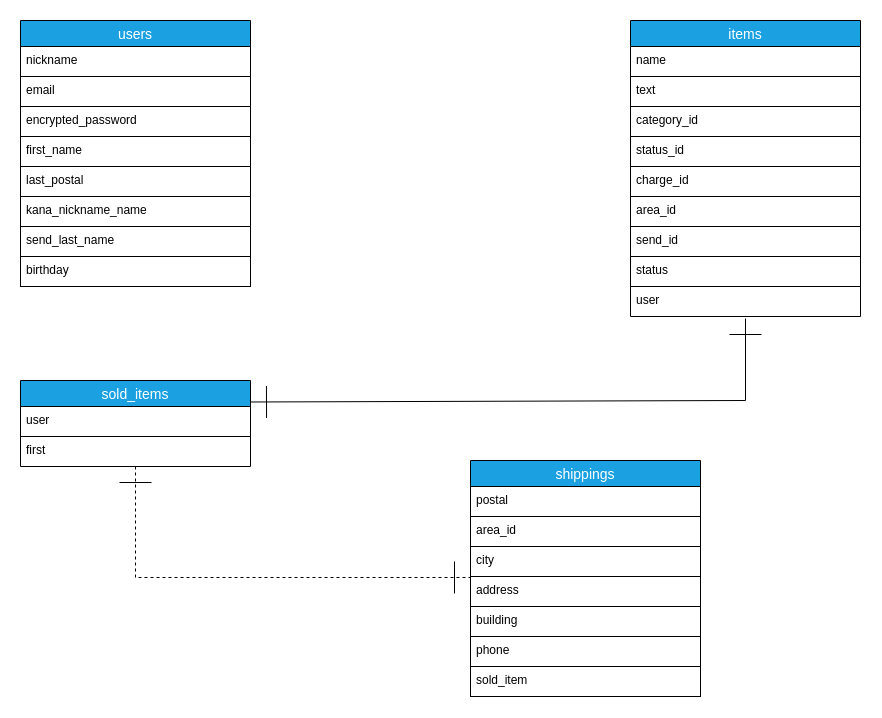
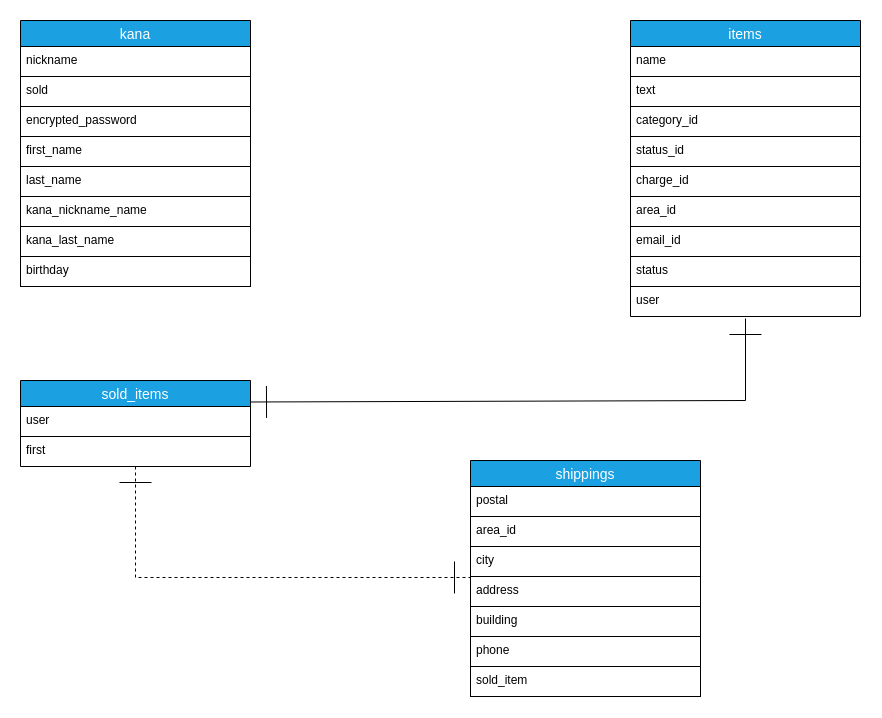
  <mxCell id="0" />
  <mxCell id="1" parent="0" />
- <mxCell id="2" value="users" style="swimlane;fontStyle=0;childLayout=stackLayout;horizontal=1;startSize=26;horizontalStack=0;resizeParent=1;resizeParentMax=0;resizeLast=0;collapsible=1;marginBottom=0;align=center;fontSize=14;strokeColor=default;fillColor=#1ba1e2;fontColor=#ffffff;" parent="1" vertex="1"><mxGeometry x="20" y="20" width="230" height="266" as="geometry" /></mxCell>
+ <mxCell id="2" value="kana" style="swimlane;fontStyle=0;childLayout=stackLayout;horizontal=1;startSize=26;horizontalStack=0;resizeParent=1;resizeParentMax=0;resizeLast=0;collapsible=1;marginBottom=0;align=center;fontSize=14;strokeColor=default;fillColor=#1ba1e2;fontColor=#ffffff;" parent="1" vertex="1"><mxGeometry x="20" y="20" width="230" height="266" as="geometry" /></mxCell>
  <mxCell id="3" value="nickname" style="text;strokeColor=default;fillColor=none;spacingLeft=4;spacingRight=4;overflow=hidden;rotatable=0;points=[[0,0.5],[1,0.5]];portConstraint=eastwest;fontSize=12;" parent="2" vertex="1"><mxGeometry y="26" width="230" height="30" as="geometry" /></mxCell>
- <mxCell id="4" value="email" style="text;strokeColor=default;fillColor=none;spacingLeft=4;spacingRight=4;overflow=hidden;rotatable=0;points=[[0,0.5],[1,0.5]];portConstraint=eastwest;fontSize=12;" parent="2" vertex="1"><mxGeometry y="56" width="230" height="30" as="geometry" /></mxCell>
+ <mxCell id="4" value="sold" style="text;strokeColor=default;fillColor=none;spacingLeft=4;spacingRight=4;overflow=hidden;rotatable=0;points=[[0,0.5],[1,0.5]];portConstraint=eastwest;fontSize=12;" parent="2" vertex="1"><mxGeometry y="56" width="230" height="30" as="geometry" /></mxCell>
  <mxCell id="5" value="encrypted_password" style="text;strokeColor=default;fillColor=none;spacingLeft=4;spacingRight=4;overflow=hidden;rotatable=0;points=[[0,0.5],[1,0.5]];portConstraint=eastwest;fontSize=12;" parent="2" vertex="1"><mxGeometry y="86" width="230" height="30" as="geometry" /></mxCell>
  <mxCell id="6" value="first_name" style="text;strokeColor=default;fillColor=none;spacingLeft=4;spacingRight=4;overflow=hidden;rotatable=0;points=[[0,0.5],[1,0.5]];portConstraint=eastwest;fontSize=12;" parent="2" vertex="1"><mxGeometry y="116" width="230" height="30" as="geometry" /></mxCell>
- <mxCell id="7" value="last_postal" style="text;strokeColor=default;fillColor=none;spacingLeft=4;spacingRight=4;overflow=hidden;rotatable=0;points=[[0,0.5],[1,0.5]];portConstraint=eastwest;fontSize=12;" parent="2" vertex="1"><mxGeometry y="146" width="230" height="30" as="geometry" /></mxCell>
+ <mxCell id="7" value="last_name" style="text;strokeColor=default;fillColor=none;spacingLeft=4;spacingRight=4;overflow=hidden;rotatable=0;points=[[0,0.5],[1,0.5]];portConstraint=eastwest;fontSize=12;" parent="2" vertex="1"><mxGeometry y="146" width="230" height="30" as="geometry" /></mxCell>
  <mxCell id="8" value="kana_nickname_name" style="text;strokeColor=default;fillColor=none;spacingLeft=4;spacingRight=4;overflow=hidden;rotatable=0;points=[[0,0.5],[1,0.5]];portConstraint=eastwest;fontSize=12;" parent="2" vertex="1"><mxGeometry y="176" width="230" height="30" as="geometry" /></mxCell>
- <mxCell id="9" value="send_last_name" style="text;strokeColor=default;fillColor=none;spacingLeft=4;spacingRight=4;overflow=hidden;rotatable=0;points=[[0,0.5],[1,0.5]];portConstraint=eastwest;fontSize=12;" parent="2" vertex="1"><mxGeometry y="206" width="230" height="30" as="geometry" /></mxCell>
+ <mxCell id="9" value="kana_last_name" style="text;strokeColor=default;fillColor=none;spacingLeft=4;spacingRight=4;overflow=hidden;rotatable=0;points=[[0,0.5],[1,0.5]];portConstraint=eastwest;fontSize=12;" parent="2" vertex="1"><mxGeometry y="206" width="230" height="30" as="geometry" /></mxCell>
  <mxCell id="10" value="birthday" style="text;strokeColor=default;fillColor=none;spacingLeft=4;spacingRight=4;overflow=hidden;rotatable=0;points=[[0,0.5],[1,0.5]];portConstraint=eastwest;fontSize=12;" parent="2" vertex="1"><mxGeometry y="236" width="230" height="30" as="geometry" /></mxCell>
  <mxCell id="11" value="items" style="swimlane;fontStyle=0;childLayout=stackLayout;horizontal=1;startSize=26;horizontalStack=0;resizeParent=1;resizeParentMax=0;resizeLast=0;collapsible=1;marginBottom=0;align=center;fontSize=14;strokeColor=default;fillColor=#1ba1e2;fontColor=#ffffff;" parent="1" vertex="1"><mxGeometry x="630" y="20" width="230" height="296" as="geometry" /></mxCell>
  <mxCell id="12" value="name" style="text;strokeColor=none;fillColor=none;spacingLeft=4;spacingRight=4;overflow=hidden;rotatable=0;points=[[0,0.5],[1,0.5]];portConstraint=eastwest;fontSize=12;" parent="11" vertex="1"><mxGeometry y="26" width="230" height="30" as="geometry" /></mxCell>
  <mxCell id="13" value="text" style="text;strokeColor=default;fillColor=none;spacingLeft=4;spacingRight=4;overflow=hidden;rotatable=0;points=[[0,0.5],[1,0.5]];portConstraint=eastwest;fontSize=12;" parent="11" vertex="1"><mxGeometry y="56" width="230" height="30" as="geometry" /></mxCell>
  <mxCell id="14" value="category_id" style="text;strokeColor=none;fillColor=none;spacingLeft=4;spacingRight=4;overflow=hidden;rotatable=0;points=[[0,0.5],[1,0.5]];portConstraint=eastwest;fontSize=12;" parent="11" vertex="1"><mxGeometry y="86" width="230" height="30" as="geometry" /></mxCell>
  <mxCell id="15" value="status_id" style="text;strokeColor=default;fillColor=none;spacingLeft=4;spacingRight=4;overflow=hidden;rotatable=0;points=[[0,0.5],[1,0.5]];portConstraint=eastwest;fontSize=12;" parent="11" vertex="1"><mxGeometry y="116" width="230" height="30" as="geometry" /></mxCell>
  <mxCell id="16" value="charge_id" style="text;strokeColor=none;fillColor=none;spacingLeft=4;spacingRight=4;overflow=hidden;rotatable=0;points=[[0,0.5],[1,0.5]];portConstraint=eastwest;fontSize=12;" parent="11" vertex="1"><mxGeometry y="146" width="230" height="30" as="geometry" /></mxCell>
  <mxCell id="17" value="area_id" style="text;strokeColor=default;fillColor=none;spacingLeft=4;spacingRight=4;overflow=hidden;rotatable=0;points=[[0,0.5],[1,0.5]];portConstraint=eastwest;fontSize=12;" parent="11" vertex="1"><mxGeometry y="176" width="230" height="30" as="geometry" /></mxCell>
- <mxCell id="18" value="send_id" style="text;strokeColor=none;fillColor=none;spacingLeft=4;spacingRight=4;overflow=hidden;rotatable=0;points=[[0,0.5],[1,0.5]];portConstraint=eastwest;fontSize=12;" parent="11" vertex="1"><mxGeometry y="206" width="230" height="30" as="geometry" /></mxCell>
+ <mxCell id="18" value="email_id" style="text;strokeColor=none;fillColor=none;spacingLeft=4;spacingRight=4;overflow=hidden;rotatable=0;points=[[0,0.5],[1,0.5]];portConstraint=eastwest;fontSize=12;" parent="11" vertex="1"><mxGeometry y="206" width="230" height="30" as="geometry" /></mxCell>
  <mxCell id="19" value="status" style="text;strokeColor=default;fillColor=none;spacingLeft=4;spacingRight=4;overflow=hidden;rotatable=0;points=[[0,0.5],[1,0.5]];portConstraint=eastwest;fontSize=12;" parent="11" vertex="1"><mxGeometry y="236" width="230" height="30" as="geometry" /></mxCell>
  <mxCell id="20" value="user" style="text;strokeColor=none;fillColor=none;spacingLeft=4;spacingRight=4;overflow=hidden;rotatable=0;points=[[0,0.5],[1,0.5]];portConstraint=eastwest;fontSize=12;" parent="11" vertex="1"><mxGeometry y="266" width="230" height="30" as="geometry" /></mxCell>
  <mxCell id="21" style="edgeStyle=none;html=1;fontColor=#000000;startArrow=ERone;startFill=0;endArrow=ERone;endFill=0;startSize=30;endSize=30;strokeWidth=1;rounded=0;entryX=0.5;entryY=1.067;entryDx=0;entryDy=0;entryPerimeter=0;exitX=1;exitY=0.25;exitDx=0;exitDy=0;" parent="1" source="23" target="20" edge="1"><mxGeometry relative="1" as="geometry"><mxPoint x="745.208" y="346" as="targetPoint" /><Array as="points"><mxPoint x="745" y="400" /></Array><mxPoint x="260" y="400" as="sourcePoint" /></mxGeometry></mxCell>
  <mxCell id="22" style="edgeStyle=none;rounded=0;html=1;entryX=0;entryY=0.033;entryDx=0;entryDy=0;entryPerimeter=0;fontColor=#000000;startArrow=ERone;startFill=0;endArrow=ERone;endFill=0;startSize=30;endSize=30;strokeWidth=1;dashed=1;" parent="1" source="23" target="30" edge="1"><mxGeometry relative="1" as="geometry"><Array as="points"><mxPoint x="135" y="577" /></Array></mxGeometry></mxCell>
  <mxCell id="23" value="sold_items" style="swimlane;fontStyle=0;childLayout=stackLayout;horizontal=1;startSize=26;horizontalStack=0;resizeParent=1;resizeParentMax=0;resizeLast=0;collapsible=1;marginBottom=0;align=center;fontSize=14;strokeColor=default;fillColor=#1ba1e2;fontColor=#ffffff;" parent="1" vertex="1"><mxGeometry x="20" y="380" width="230" height="86" as="geometry" /></mxCell>
  <mxCell id="24" value="user" style="text;strokeColor=default;fillColor=none;spacingLeft=4;spacingRight=4;overflow=hidden;rotatable=0;points=[[0,0.5],[1,0.5]];portConstraint=eastwest;fontSize=12;" parent="23" vertex="1"><mxGeometry y="26" width="230" height="30" as="geometry" /></mxCell>
  <mxCell id="25" value="first" style="text;strokeColor=none;fillColor=none;spacingLeft=4;spacingRight=4;overflow=hidden;rotatable=0;points=[[0,0.5],[1,0.5]];portConstraint=eastwest;fontSize=12;" parent="23" vertex="1"><mxGeometry y="56" width="230" height="30" as="geometry" /></mxCell>
  <mxCell id="26" value="shippings" style="swimlane;fontStyle=0;childLayout=stackLayout;horizontal=1;startSize=26;horizontalStack=0;resizeParent=1;resizeParentMax=0;resizeLast=0;collapsible=1;marginBottom=0;align=center;fontSize=14;strokeColor=default;fillColor=#1ba1e2;fontColor=#ffffff;" parent="1" vertex="1"><mxGeometry x="470" y="460" width="230" height="236" as="geometry" /></mxCell>
  <mxCell id="27" value="postal" style="text;strokeColor=default;fillColor=none;spacingLeft=4;spacingRight=4;overflow=hidden;rotatable=0;points=[[0,0.5],[1,0.5]];portConstraint=eastwest;fontSize=12;" parent="26" vertex="1"><mxGeometry y="26" width="230" height="30" as="geometry" /></mxCell>
  <mxCell id="28" value="area_id" style="text;strokeColor=none;fillColor=none;spacingLeft=4;spacingRight=4;overflow=hidden;rotatable=0;points=[[0,0.5],[1,0.5]];portConstraint=eastwest;fontSize=12;" parent="26" vertex="1"><mxGeometry y="56" width="230" height="30" as="geometry" /></mxCell>
  <mxCell id="29" value="city" style="text;strokeColor=default;fillColor=none;spacingLeft=4;spacingRight=4;overflow=hidden;rotatable=0;points=[[0,0.5],[1,0.5]];portConstraint=eastwest;fontSize=12;" parent="26" vertex="1"><mxGeometry y="86" width="230" height="30" as="geometry" /></mxCell>
  <mxCell id="30" value="address" style="text;strokeColor=none;fillColor=none;spacingLeft=4;spacingRight=4;overflow=hidden;rotatable=0;points=[[0,0.5],[1,0.5]];portConstraint=eastwest;fontSize=12;" parent="26" vertex="1"><mxGeometry y="116" width="230" height="30" as="geometry" /></mxCell>
  <mxCell id="31" value="building" style="text;strokeColor=default;fillColor=none;spacingLeft=4;spacingRight=4;overflow=hidden;rotatable=0;points=[[0,0.5],[1,0.5]];portConstraint=eastwest;fontSize=12;" parent="26" vertex="1"><mxGeometry y="146" width="230" height="30" as="geometry" /></mxCell>
  <mxCell id="32" value="phone" style="text;strokeColor=none;fillColor=none;spacingLeft=4;spacingRight=4;overflow=hidden;rotatable=0;points=[[0,0.5],[1,0.5]];portConstraint=eastwest;fontSize=12;" parent="26" vertex="1"><mxGeometry y="176" width="230" height="30" as="geometry" /></mxCell>
  <mxCell id="33" value="sold_item" style="text;strokeColor=default;fillColor=none;spacingLeft=4;spacingRight=4;overflow=hidden;rotatable=0;points=[[0,0.5],[1,0.5]];portConstraint=eastwest;fontSize=12;" parent="26" vertex="1"><mxGeometry y="206" width="230" height="30" as="geometry" /></mxCell>
